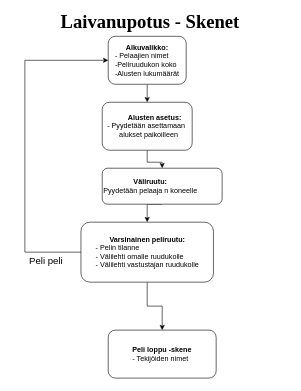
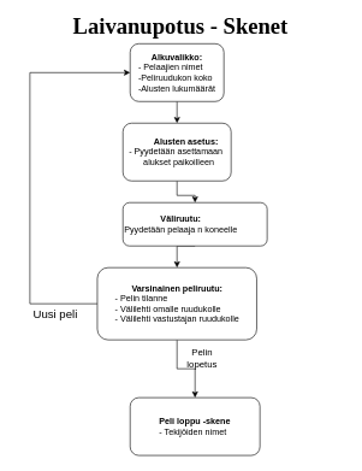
  <mxCell id="0" />
  <mxCell id="1" parent="0" />
  <mxCell id="2" style="edgeStyle=orthogonalEdgeStyle;rounded=0;orthogonalLoop=1;jettySize=auto;html=1;exitX=0.5;exitY=1;exitDx=0;exitDy=0;entryX=0.5;entryY=0;entryDx=0;entryDy=0;" edge="1" parent="1" source="3" target="5"><mxGeometry relative="1" as="geometry"><mxPoint x="111" y="100" as="targetPoint" /></mxGeometry></mxCell>
  <mxCell id="3" value="&lt;b&gt;Alkuvalikko:&lt;/b&gt;&lt;br&gt;&lt;div style=&quot;text-align: left&quot;&gt;&lt;span&gt;- Pelaajien nimet&lt;/span&gt;&lt;/div&gt;&lt;div style=&quot;text-align: left&quot;&gt;&lt;span&gt;-Peliruudukon koko&lt;/span&gt;&lt;/div&gt;&lt;div style=&quot;text-align: left&quot;&gt;&lt;span&gt;-Alusten lukumäärät&lt;/span&gt;&lt;/div&gt;" style="rounded=1;whiteSpace=wrap;html=1;fontSize=12;glass=0;strokeWidth=1;shadow=0;" parent="1" vertex="1"><mxGeometry x="180" y="60" width="130" height="80" as="geometry" /></mxCell>
  <mxCell id="4" style="edgeStyle=orthogonalEdgeStyle;rounded=0;orthogonalLoop=1;jettySize=auto;html=1;fontFamily=Helvetica;fontSize=32;" edge="1" parent="1" source="5" target="8"><mxGeometry relative="1" as="geometry" /></mxCell>
  <mxCell id="5" value="&lt;div style=&quot;text-align: center&quot;&gt;&lt;b&gt;Alusten asetus:&lt;/b&gt;&lt;/div&gt;&amp;nbsp; - Pyydetään&amp;nbsp;asettamaan &lt;span style=&quot;white-space: pre&quot;&gt;&#09;&lt;/span&gt;alukset paikoilleen&amp;nbsp;&lt;b&gt;&lt;br&gt;&lt;/b&gt;" style="rounded=1;whiteSpace=wrap;html=1;align=left;" vertex="1" parent="1"><mxGeometry x="170" y="170" width="150" height="80" as="geometry" /></mxCell>
  <mxCell id="6" value="&lt;b&gt;&lt;font style=&quot;font-size: 31px&quot; face=&quot;Lucida Console&quot;&gt;Laivanupotus - Skenet&lt;/font&gt;&lt;/b&gt;" style="text;html=1;strokeColor=none;fillColor=none;align=center;verticalAlign=middle;whiteSpace=wrap;rounded=0;" vertex="1" parent="1"><mxGeometry x="20" y="20" width="460" height="30" as="geometry" /></mxCell>
  <mxCell id="7" style="edgeStyle=orthogonalEdgeStyle;rounded=0;orthogonalLoop=1;jettySize=auto;html=1;exitX=0.5;exitY=1;exitDx=0;exitDy=0;entryX=0.5;entryY=0;entryDx=0;entryDy=0;fontFamily=Helvetica;fontSize=32;" edge="1" parent="1" source="8" target="11"><mxGeometry relative="1" as="geometry" /></mxCell>
  <mxCell id="8" value="&lt;div style=&quot;text-align: center&quot;&gt;&lt;/div&gt;&lt;div style=&quot;font-weight: bold ; text-align: center&quot;&gt;Väliruutu:&lt;/div&gt;&lt;div style=&quot;text-align: center&quot;&gt;Pyydetään&amp;nbsp;&lt;span&gt;pelaaja n koneelle&lt;/span&gt;&lt;/div&gt;" style="rounded=1;whiteSpace=wrap;html=1;align=left;" vertex="1" parent="1"><mxGeometry x="170" y="280" width="200" height="60" as="geometry" /></mxCell>
  <mxCell id="9" style="edgeStyle=orthogonalEdgeStyle;rounded=0;orthogonalLoop=1;jettySize=auto;html=1;fontFamily=Helvetica;fontSize=13;entryX=0;entryY=0.5;entryDx=0;entryDy=0;" edge="1" parent="1" source="11" target="3"><mxGeometry relative="1" as="geometry"><mxPoint x="101" y="120" as="targetPoint" /><Array as="points"><mxPoint x="41" y="420" /><mxPoint x="41" y="100" /></Array></mxGeometry></mxCell>
  <mxCell id="10" style="edgeStyle=orthogonalEdgeStyle;rounded=0;orthogonalLoop=1;jettySize=auto;html=1;entryX=0.5;entryY=0;entryDx=0;entryDy=0;fontFamily=Helvetica;fontSize=13;" edge="1" parent="1" source="11" target="12"><mxGeometry relative="1" as="geometry" /></mxCell>
  <mxCell id="11" value="&lt;div&gt;&lt;b&gt;Varsinainen peliruutu:&lt;/b&gt;&lt;/div&gt;&lt;div style=&quot;text-align: left&quot;&gt;- Pelin tilanne&lt;/div&gt;&lt;div style=&quot;text-align: left&quot;&gt;- Välilehti omalle ruudukolle&lt;/div&gt;&lt;div style=&quot;text-align: left&quot;&gt;- Välilehti vastustajan ruudukolle&lt;/div&gt;" style="rounded=1;whiteSpace=wrap;html=1;fontSize=12;glass=0;strokeWidth=1;shadow=0;" vertex="1" parent="1"><mxGeometry x="134.5" y="370" width="221" height="100" as="geometry" /></mxCell>
  <mxCell id="12" value="&lt;b&gt;Peli loppu -skene&lt;/b&gt;&lt;br&gt;&lt;div style=&quot;text-align: left&quot;&gt;&lt;span&gt;- Tekijöiden nimet&lt;/span&gt;&lt;/div&gt;" style="rounded=1;whiteSpace=wrap;html=1;fontSize=12;glass=0;strokeWidth=1;shadow=0;" vertex="1" parent="1"><mxGeometry x="180" y="550" width="180" height="80" as="geometry" /></mxCell>
- <mxCell id="13" value="Peli peli" style="text;html=1;strokeColor=none;fillColor=none;align=center;verticalAlign=middle;whiteSpace=wrap;rounded=0;fontFamily=Helvetica;fontSize=16;" vertex="1" parent="1"><mxGeometry x="31" y="420" width="91" height="30" as="geometry" /></mxCell>
+ <mxCell id="13" value="Uusi peli" style="text;html=1;strokeColor=none;fillColor=none;align=center;verticalAlign=middle;whiteSpace=wrap;rounded=0;fontFamily=Helvetica;fontSize=16;" vertex="1" parent="1"><mxGeometry x="31" y="420" width="91" height="30" as="geometry" /></mxCell>
+ <mxCell id="14" value="Pelin lopetus" style="text;html=1;strokeColor=none;fillColor=none;align=center;verticalAlign=middle;whiteSpace=wrap;rounded=0;fontFamily=Helvetica;fontSize=13;" vertex="1" parent="1"><mxGeometry x="250" y="480" width="60" height="30" as="geometry" /></mxCell>
